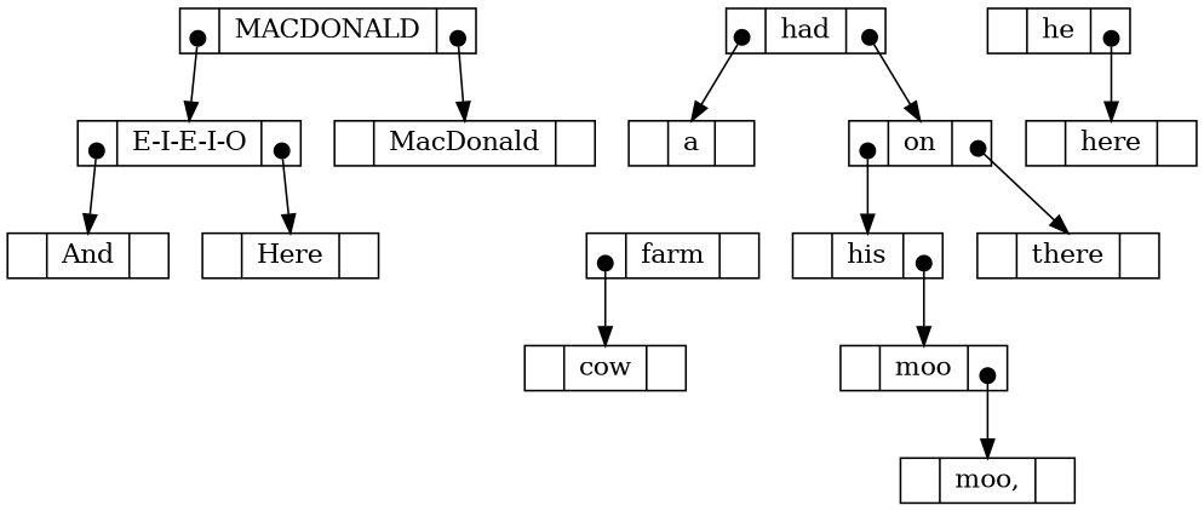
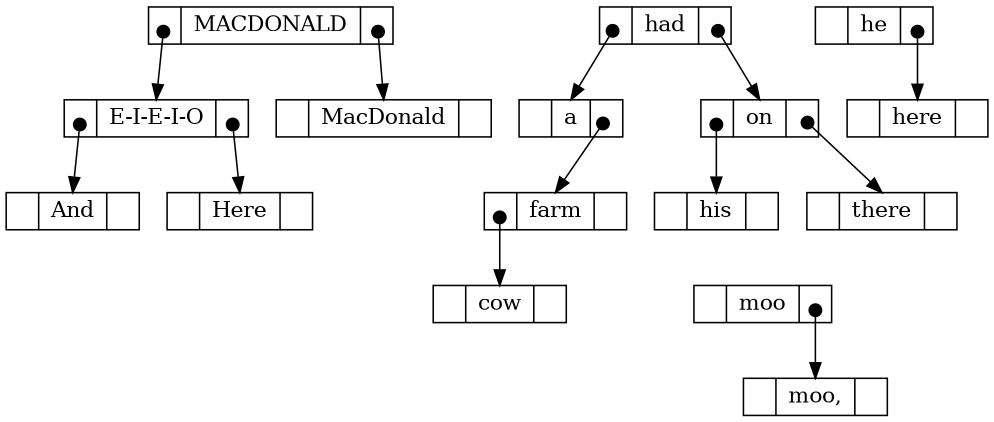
  digraph {
    splines=false
    node [shape=record]
    edge [arrowtail=dot dir=both headport=value tailclip=false tailport="right:c"]
    n1 [height=.1 label="<left> | <value> MACDONALD | <right>"]
    n2 [height=.1 label="<left> | <value> E-I-E-I-O | <right>"]
    n3 [height=.1 label="<left> | <value> MacDonald | <right>"]
    n4 [height=.1 label="<left> | <value> had | <right>"]
    n5 [height=.1 label="<left> | <value> a | <right>"]
    n6 [height=.1 label="<left> | <value> on | <right>"]
    n7 [height=.1 label="<left> | <value> And | <right>"]
    n8 [height=.1 label="<left> | <value> Here | <right>"]
    n9 [height=.1 label="<left> | <value> farm | <right>"]
    n10 [height=.1 label="<left> | <value> his | <right>"]
    n11 [height=.1 label="<left> | <value> there | <right>"]
    n12 [height=.1 label="<left> | <value> cow | <right>"]
    n13 [height=.1 label="<left> | <value> moo | <right>"]
    n14 [height=.1 label="<left> | <value> he | <right>"]
    n15 [height=.1 label="<left> | <value> here | <right>"]
    n16 [height=.1 label="<left> | <value> moo, | <right>"]
    n1 -> n2 [tailport="left:c"]
    n1 -> n3
    n2 -> n7 [tailport="left:c"]
    n2 -> n8
    n4 -> n5 [tailport="left:c"]
    n4 -> n6
+   n5 -> n9
    n6 -> n10 [tailport="left:c"]
    n6 -> n11
    n9 -> n12 [tailport="left:c"]
-   n10 -> n13
    n13 -> n16
    n14 -> n15
  }
